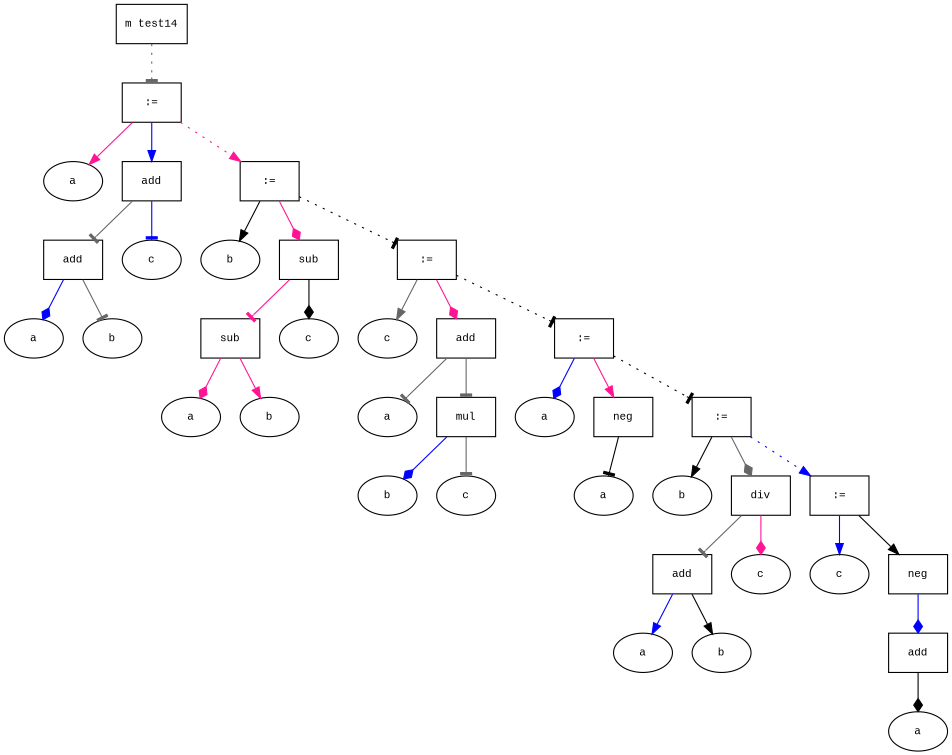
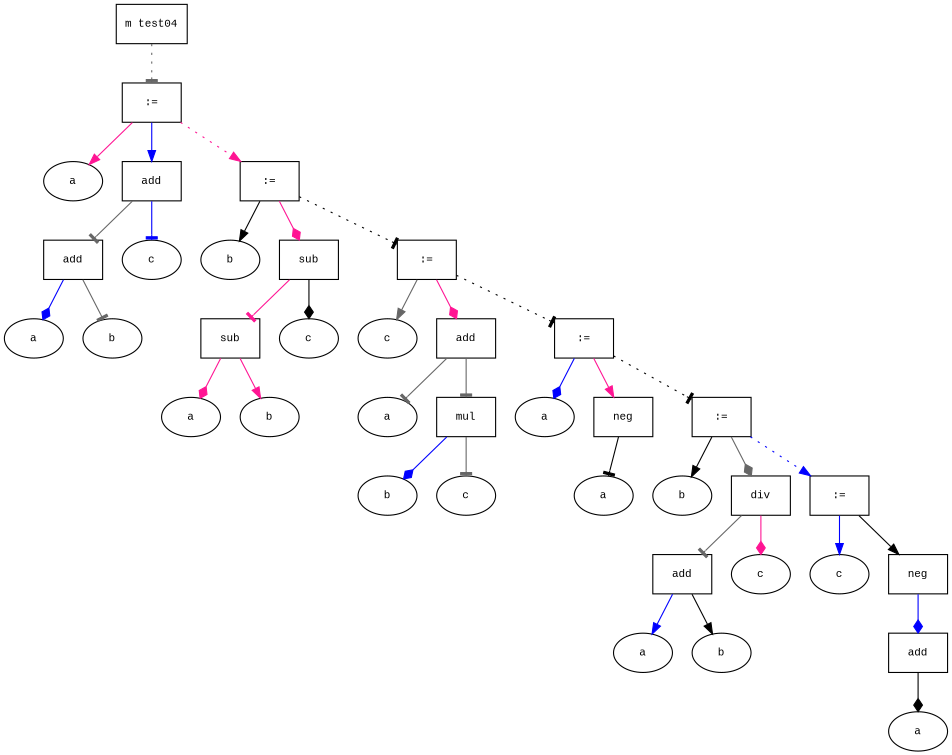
  digraph {
    fontname="Times New Roman"
    fontsize=10
    node [fontname="Courier New" fontsize=10 shape=ellipse]
    edge [arrowhead=tee color=black fontname="Times New Roman" fontsize=10]
-   n1 [label="m test14" shape=box]
+   n1 [label="m test04" shape=box]
    n2 [label=":=" shape=box]
    n3 [label=a]
    n4 [label=add shape=box]
    n5 [label=":=" shape=box]
    n6 [label=add shape=box]
    n7 [label=c]
    n8 [label=b]
    n9 [label=sub shape=box]
    n10 [label=":=" shape=box]
    n11 [label=a]
    n12 [label=b]
    n13 [label=sub shape=box]
    n14 [label=c]
    n15 [label=c]
    n16 [label=add shape=box]
    n17 [label=":=" shape=box]
    n18 [label=a]
    n19 [label=b]
    n20 [label=a]
    n21 [label=mul shape=box]
    n22 [label=a]
    n23 [label=neg shape=box]
    n24 [label=":=" shape=box]
    n25 [label=b]
    n26 [label=c]
    n27 [label=a]
    n28 [label=b]
    n29 [label=div shape=box]
    n30 [label=":=" shape=box]
    n31 [label=add shape=box]
    n32 [label=c]
    n33 [label=c]
    n34 [label=neg shape=box]
    n35 [label=a]
    n36 [label=b]
    n37 [label=add shape=box]
    n38 [label=a]
    n1 -> n2 [color=gray40 style=dotted]
    n2 -> n3 [arrowhead=normal color=deeppink]
    n2 -> n4 [arrowhead=normal color=blue]
    n2 -> n5 [arrowhead=normal color=deeppink style=dotted]
    n4 -> n6 [color=gray40]
    n4 -> n7 [color=blue]
    n5 -> n8 [arrowhead=normal]
    n5 -> n9 [arrowhead=diamond color=deeppink]
    n5 -> n10 [style=dotted]
    n6 -> n11 [arrowhead=diamond color=blue]
    n6 -> n12 [color=gray40]
    n9 -> n13 [color=deeppink]
    n9 -> n14 [arrowhead=diamond]
    n10 -> n15 [arrowhead=normal color=gray40]
    n10 -> n16 [arrowhead=diamond color=deeppink]
    n10 -> n17 [style=dotted]
    n13 -> n18 [arrowhead=diamond color=deeppink]
    n13 -> n19 [arrowhead=normal color=deeppink]
    n16 -> n20 [color=gray40]
    n16 -> n21 [color=gray40]
    n17 -> n22 [arrowhead=diamond color=blue]
    n17 -> n23 [arrowhead=normal color=deeppink]
    n17 -> n24 [style=dotted]
    n21 -> n25 [arrowhead=diamond color=blue]
    n21 -> n26 [color=gray40]
    n23 -> n27
    n24 -> n28 [arrowhead=normal]
    n24 -> n29 [arrowhead=diamond color=gray40]
    n24 -> n30 [arrowhead=normal color=blue style=dotted]
    n29 -> n31 [color=gray40]
    n29 -> n32 [arrowhead=diamond color=deeppink]
    n30 -> n33 [arrowhead=normal color=blue]
    n30 -> n34 [arrowhead=normal]
    n31 -> n35 [arrowhead=normal color=blue]
    n31 -> n36 [arrowhead=normal]
    n34 -> n37 [arrowhead=diamond color=blue]
    n37 -> n38 [arrowhead=diamond]
  }
